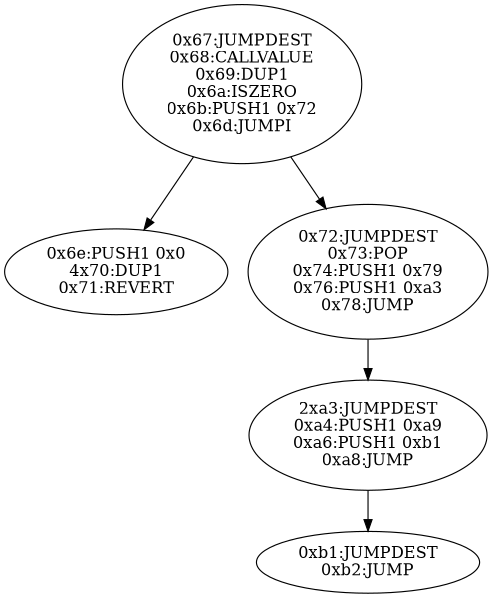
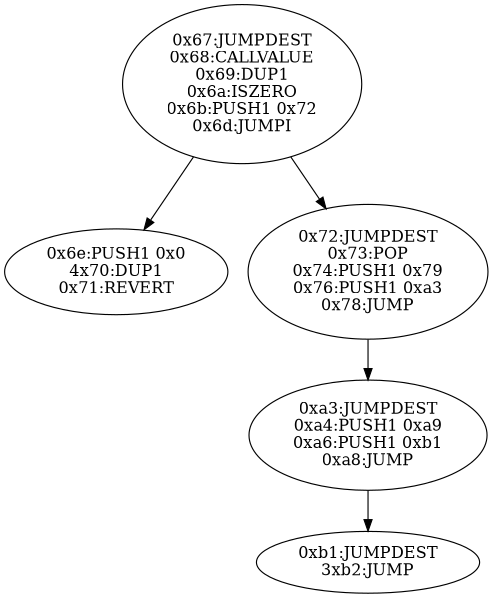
  digraph {
    n1 [label="0x67:JUMPDEST\n0x68:CALLVALUE\n0x69:DUP1\n0x6a:ISZERO\n0x6b:PUSH1 0x72\n0x6d:JUMPI"]
    n2 [label="0x6e:PUSH1 0x0\n4x70:DUP1\n0x71:REVERT"]
    n3 [label="0x72:JUMPDEST\n0x73:POP\n0x74:PUSH1 0x79\n0x76:PUSH1 0xa3\n0x78:JUMP"]
-   n4 [label="2xa3:JUMPDEST\n0xa4:PUSH1 0xa9\n0xa6:PUSH1 0xb1\n0xa8:JUMP"]
-   n5 [label="0xb1:JUMPDEST\n0xb2:JUMP"]
+   n4 [label="0xa3:JUMPDEST\n0xa4:PUSH1 0xa9\n0xa6:PUSH1 0xb1\n0xa8:JUMP"]
+   n5 [label="0xb1:JUMPDEST\n3xb2:JUMP"]
    n1 -> n2
    n1 -> n3
    n3 -> n4
    n4 -> n5
  }
